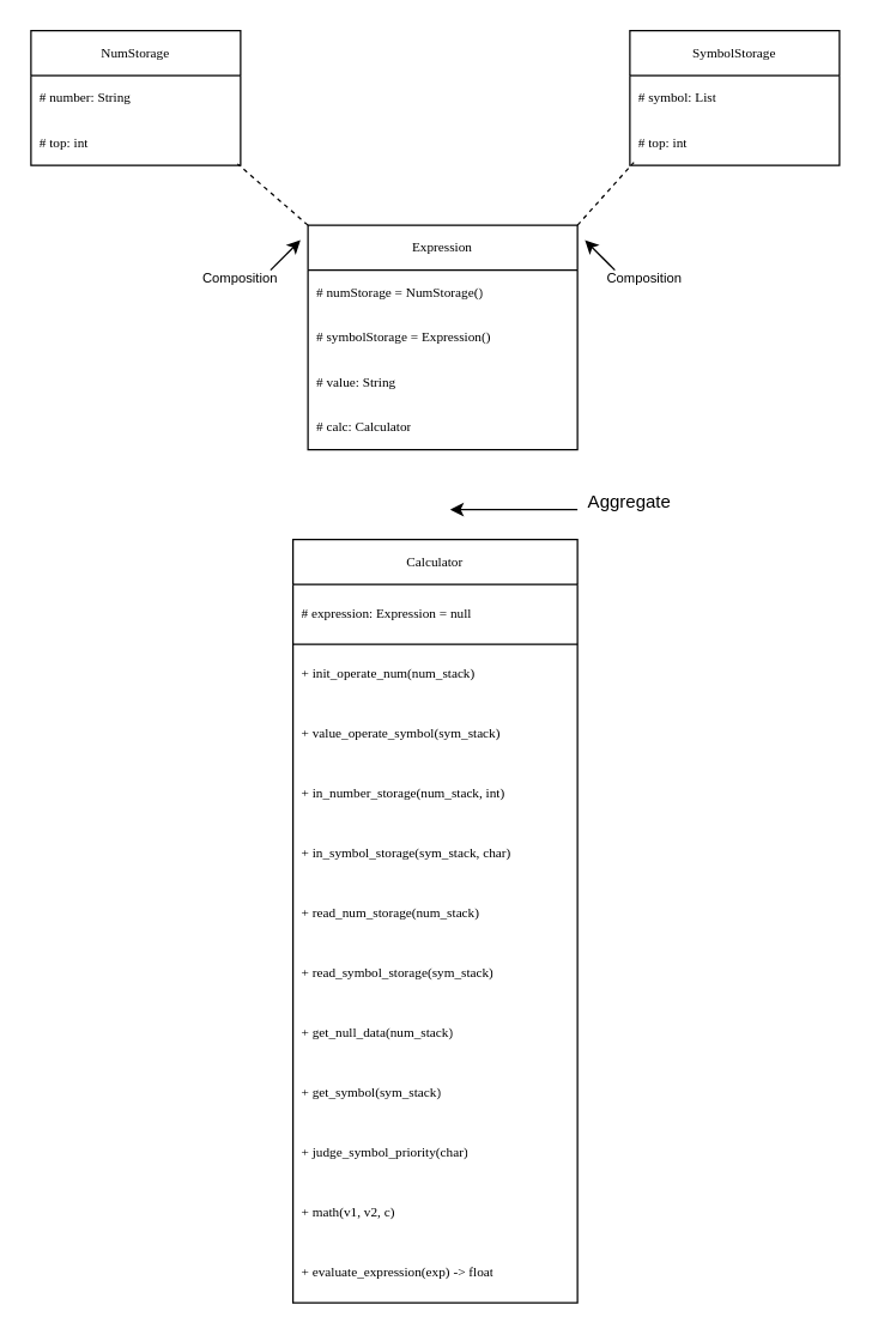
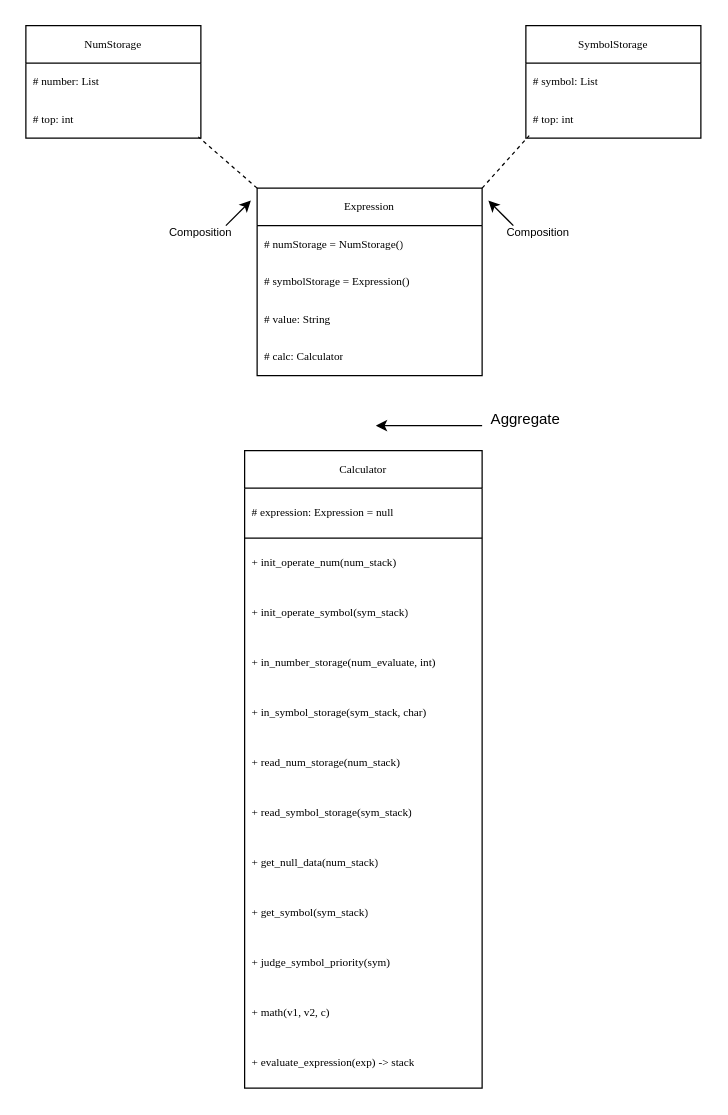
  <mxCell id="0" />
  <mxCell id="1" parent="0" />
  <mxCell id="2" value="NumStorage" style="swimlane;fontStyle=0;childLayout=stackLayout;horizontal=1;startSize=30;horizontalStack=0;resizeParent=1;resizeParentMax=0;resizeLast=0;collapsible=1;marginBottom=0;whiteSpace=wrap;html=1;fontSize=9;fontFamily=Verdana;" parent="1" vertex="1"><mxGeometry x="20" y="20" width="140" height="90" as="geometry" /></mxCell>
- <mxCell id="3" value="# number: String" style="text;strokeColor=none;fillColor=none;align=left;verticalAlign=middle;spacingLeft=4;spacingRight=4;overflow=hidden;points=[[0,0.5],[1,0.5]];portConstraint=eastwest;rotatable=0;whiteSpace=wrap;html=1;fontSize=9;fontFamily=Verdana;" parent="2" vertex="1"><mxGeometry y="30" width="140" height="30" as="geometry" /></mxCell>
+ <mxCell id="3" value="# number: List" style="text;strokeColor=none;fillColor=none;align=left;verticalAlign=middle;spacingLeft=4;spacingRight=4;overflow=hidden;points=[[0,0.5],[1,0.5]];portConstraint=eastwest;rotatable=0;whiteSpace=wrap;html=1;fontSize=9;fontFamily=Verdana;" parent="2" vertex="1"><mxGeometry y="30" width="140" height="30" as="geometry" /></mxCell>
  <mxCell id="4" value="# top: int" style="text;strokeColor=none;fillColor=none;align=left;verticalAlign=middle;spacingLeft=4;spacingRight=4;overflow=hidden;points=[[0,0.5],[1,0.5]];portConstraint=eastwest;rotatable=0;whiteSpace=wrap;html=1;perimeterSpacing=4;fontSize=9;fontFamily=Verdana;" parent="2" vertex="1"><mxGeometry y="60" width="140" height="30" as="geometry" /></mxCell>
  <mxCell id="5" value="SymbolStorage" style="swimlane;fontStyle=0;childLayout=stackLayout;horizontal=1;startSize=30;horizontalStack=0;resizeParent=1;resizeParentMax=0;resizeLast=0;collapsible=1;marginBottom=0;whiteSpace=wrap;html=1;fontSize=9;fontFamily=Verdana;" parent="1" vertex="1"><mxGeometry x="420" y="20" width="140" height="90" as="geometry" /></mxCell>
  <mxCell id="6" value="# symbol: List" style="text;strokeColor=none;fillColor=none;align=left;verticalAlign=middle;spacingLeft=4;spacingRight=4;overflow=hidden;points=[[0,0.5],[1,0.5]];portConstraint=eastwest;rotatable=0;whiteSpace=wrap;html=1;fontSize=9;fontFamily=Verdana;" parent="5" vertex="1"><mxGeometry y="30" width="140" height="30" as="geometry" /></mxCell>
  <mxCell id="7" value="# top: int" style="text;strokeColor=none;fillColor=none;align=left;verticalAlign=middle;spacingLeft=4;spacingRight=4;overflow=hidden;points=[[0,0.5],[1,0.5]];portConstraint=eastwest;rotatable=0;whiteSpace=wrap;html=1;fontSize=9;fontFamily=Verdana;" parent="5" vertex="1"><mxGeometry y="60" width="140" height="30" as="geometry" /></mxCell>
  <mxCell id="8" value="Calculator" style="swimlane;fontStyle=0;childLayout=stackLayout;horizontal=1;startSize=30;horizontalStack=0;resizeParent=1;resizeParentMax=0;resizeLast=0;collapsible=1;marginBottom=0;whiteSpace=wrap;html=1;fontSize=9;fontFamily=Verdana;" parent="1" vertex="1"><mxGeometry x="195" y="360" width="190" height="510" as="geometry" /></mxCell>
  <mxCell id="9" value="# expression: Expression = null" style="text;strokeColor=none;fillColor=none;align=left;verticalAlign=middle;spacingLeft=4;spacingRight=4;overflow=hidden;points=[[0,0.5],[1,0.5]];portConstraint=eastwest;rotatable=0;whiteSpace=wrap;html=1;fontSize=9;fontFamily=Verdana;flipH=1;direction=east;" vertex="1" parent="8"><mxGeometry y="30" width="190" height="40" as="geometry" /></mxCell>
  <mxCell id="10" value="" style="endArrow=none;html=1;rounded=0;" edge="1" parent="8"><mxGeometry width="50" height="50" relative="1" as="geometry"><mxPoint y="70" as="sourcePoint" /><mxPoint x="190" y="70" as="targetPoint" /></mxGeometry></mxCell>
  <mxCell id="11" value="+ init_operate_num(num_stack)" style="text;strokeColor=none;fillColor=none;align=left;verticalAlign=middle;spacingLeft=4;spacingRight=4;overflow=hidden;points=[[0,0.5],[1,0.5]];portConstraint=eastwest;rotatable=0;whiteSpace=wrap;html=1;fontSize=9;fontFamily=Verdana;flipH=1;direction=east;" parent="8" vertex="1"><mxGeometry y="70" width="190" height="40" as="geometry" /></mxCell>
- <mxCell id="12" value="+ value_operate_symbol(sym_stack)" style="text;strokeColor=none;fillColor=none;align=left;verticalAlign=middle;spacingLeft=4;spacingRight=4;overflow=hidden;points=[[0,0.5],[1,0.5]];portConstraint=eastwest;rotatable=0;whiteSpace=wrap;html=1;fontSize=9;fontFamily=Verdana;flipH=1;direction=east;" parent="8" vertex="1"><mxGeometry y="110" width="190" height="40" as="geometry" /></mxCell>
- <mxCell id="13" value="+ in_number_storage(num_stack, int)" style="text;strokeColor=none;fillColor=none;align=left;verticalAlign=middle;spacingLeft=4;spacingRight=4;overflow=hidden;points=[[0,0.5],[1,0.5]];portConstraint=eastwest;rotatable=0;whiteSpace=wrap;html=1;fontSize=9;fontFamily=Verdana;flipH=1;direction=east;" parent="8" vertex="1"><mxGeometry y="150" width="190" height="40" as="geometry" /></mxCell>
+ <mxCell id="12" value="+ init_operate_symbol(sym_stack)" style="text;strokeColor=none;fillColor=none;align=left;verticalAlign=middle;spacingLeft=4;spacingRight=4;overflow=hidden;points=[[0,0.5],[1,0.5]];portConstraint=eastwest;rotatable=0;whiteSpace=wrap;html=1;fontSize=9;fontFamily=Verdana;flipH=1;direction=east;" parent="8" vertex="1"><mxGeometry y="110" width="190" height="40" as="geometry" /></mxCell>
+ <mxCell id="13" value="+ in_number_storage(num_evaluate, int)" style="text;strokeColor=none;fillColor=none;align=left;verticalAlign=middle;spacingLeft=4;spacingRight=4;overflow=hidden;points=[[0,0.5],[1,0.5]];portConstraint=eastwest;rotatable=0;whiteSpace=wrap;html=1;fontSize=9;fontFamily=Verdana;flipH=1;direction=east;" parent="8" vertex="1"><mxGeometry y="150" width="190" height="40" as="geometry" /></mxCell>
  <mxCell id="14" value="+ in_symbol_storage(sym_stack, char)" style="text;strokeColor=none;fillColor=none;align=left;verticalAlign=middle;spacingLeft=4;spacingRight=4;overflow=hidden;points=[[0,0.5],[1,0.5]];portConstraint=eastwest;rotatable=0;whiteSpace=wrap;html=1;fontSize=9;fontFamily=Verdana;flipH=1;direction=east;" parent="8" vertex="1"><mxGeometry y="190" width="190" height="40" as="geometry" /></mxCell>
  <mxCell id="15" value="+ read_num_storage(num_stack)" style="text;strokeColor=none;fillColor=none;align=left;verticalAlign=middle;spacingLeft=4;spacingRight=4;overflow=hidden;points=[[0,0.5],[1,0.5]];portConstraint=eastwest;rotatable=0;whiteSpace=wrap;html=1;fontSize=9;fontFamily=Verdana;flipH=1;direction=east;" parent="8" vertex="1"><mxGeometry y="230" width="190" height="40" as="geometry" /></mxCell>
  <mxCell id="16" value="+ read_symbol_storage(sym_stack)" style="text;strokeColor=none;fillColor=none;align=left;verticalAlign=middle;spacingLeft=4;spacingRight=4;overflow=hidden;points=[[0,0.5],[1,0.5]];portConstraint=eastwest;rotatable=0;whiteSpace=wrap;html=1;fontSize=9;fontFamily=Verdana;flipH=1;direction=east;" parent="8" vertex="1"><mxGeometry y="270" width="190" height="40" as="geometry" /></mxCell>
  <mxCell id="17" value="+ get_null_data(num_stack)" style="text;strokeColor=none;fillColor=none;align=left;verticalAlign=middle;spacingLeft=4;spacingRight=4;overflow=hidden;points=[[0,0.5],[1,0.5]];portConstraint=eastwest;rotatable=0;whiteSpace=wrap;html=1;fontSize=9;fontFamily=Verdana;flipH=1;direction=east;" parent="8" vertex="1"><mxGeometry y="310" width="190" height="40" as="geometry" /></mxCell>
  <mxCell id="18" value="+ get_symbol(sym_stack)" style="text;strokeColor=none;fillColor=none;align=left;verticalAlign=middle;spacingLeft=4;spacingRight=4;overflow=hidden;points=[[0,0.5],[1,0.5]];portConstraint=eastwest;rotatable=0;whiteSpace=wrap;html=1;fontSize=9;fontFamily=Verdana;flipH=1;direction=east;" parent="8" vertex="1"><mxGeometry y="350" width="190" height="40" as="geometry" /></mxCell>
- <mxCell id="19" value="+ judge_symbol_priority(char)" style="text;strokeColor=none;fillColor=none;align=left;verticalAlign=middle;spacingLeft=4;spacingRight=4;overflow=hidden;points=[[0,0.5],[1,0.5]];portConstraint=eastwest;rotatable=0;whiteSpace=wrap;html=1;fontSize=9;fontFamily=Verdana;flipH=1;direction=east;" parent="8" vertex="1"><mxGeometry y="390" width="190" height="40" as="geometry" /></mxCell>
+ <mxCell id="19" value="+ judge_symbol_priority(sym)" style="text;strokeColor=none;fillColor=none;align=left;verticalAlign=middle;spacingLeft=4;spacingRight=4;overflow=hidden;points=[[0,0.5],[1,0.5]];portConstraint=eastwest;rotatable=0;whiteSpace=wrap;html=1;fontSize=9;fontFamily=Verdana;flipH=1;direction=east;" parent="8" vertex="1"><mxGeometry y="390" width="190" height="40" as="geometry" /></mxCell>
  <mxCell id="20" value="+ math(v1, v2, c)" style="text;strokeColor=none;fillColor=none;align=left;verticalAlign=middle;spacingLeft=4;spacingRight=4;overflow=hidden;points=[[0,0.5],[1,0.5]];portConstraint=eastwest;rotatable=0;whiteSpace=wrap;html=1;fontSize=9;fontFamily=Verdana;flipH=1;direction=east;" parent="8" vertex="1"><mxGeometry y="430" width="190" height="40" as="geometry" /></mxCell>
- <mxCell id="21" value="+ evaluate_expression(exp) -&amp;gt; float" style="text;strokeColor=none;fillColor=none;align=left;verticalAlign=middle;spacingLeft=4;spacingRight=4;overflow=hidden;points=[[0,0.5],[1,0.5]];portConstraint=eastwest;rotatable=0;whiteSpace=wrap;html=1;fontSize=9;fontFamily=Verdana;flipH=1;direction=east;" parent="8" vertex="1"><mxGeometry y="470" width="190" height="40" as="geometry" /></mxCell>
+ <mxCell id="21" value="+ evaluate_expression(exp) -&amp;gt; stack" style="text;strokeColor=none;fillColor=none;align=left;verticalAlign=middle;spacingLeft=4;spacingRight=4;overflow=hidden;points=[[0,0.5],[1,0.5]];portConstraint=eastwest;rotatable=0;whiteSpace=wrap;html=1;fontSize=9;fontFamily=Verdana;flipH=1;direction=east;" parent="8" vertex="1"><mxGeometry y="470" width="190" height="40" as="geometry" /></mxCell>
  <mxCell id="22" value="Expression" style="swimlane;fontStyle=0;childLayout=stackLayout;horizontal=1;startSize=30;horizontalStack=0;resizeParent=1;resizeParentMax=0;resizeLast=0;collapsible=1;marginBottom=0;whiteSpace=wrap;html=1;fontFamily=Verdana;fontSize=9;" parent="1" vertex="1"><mxGeometry x="205" y="150" width="180" height="150" as="geometry" /></mxCell>
  <mxCell id="23" value="# numStorage = NumStorage()" style="text;strokeColor=none;fillColor=none;align=left;verticalAlign=middle;spacingLeft=4;spacingRight=4;overflow=hidden;points=[[0,0.5],[1,0.5]];portConstraint=eastwest;rotatable=0;whiteSpace=wrap;html=1;fontFamily=Verdana;fontSize=9;" parent="22" vertex="1"><mxGeometry y="30" width="180" height="30" as="geometry" /></mxCell>
  <mxCell id="24" value="# symbolStorage = Expression()" style="text;strokeColor=none;fillColor=none;align=left;verticalAlign=middle;spacingLeft=4;spacingRight=4;overflow=hidden;points=[[0,0.5],[1,0.5]];portConstraint=eastwest;rotatable=0;whiteSpace=wrap;html=1;fontFamily=Verdana;fontSize=9;" parent="22" vertex="1"><mxGeometry y="60" width="180" height="30" as="geometry" /></mxCell>
  <mxCell id="25" value="# value: String" style="text;strokeColor=none;fillColor=none;align=left;verticalAlign=middle;spacingLeft=4;spacingRight=4;overflow=hidden;points=[[0,0.5],[1,0.5]];portConstraint=eastwest;rotatable=0;whiteSpace=wrap;html=1;fontFamily=Verdana;fontSize=9;" vertex="1" parent="22"><mxGeometry y="90" width="180" height="30" as="geometry" /></mxCell>
  <mxCell id="26" value="# calc: Calculator" style="text;strokeColor=none;fillColor=none;align=left;verticalAlign=middle;spacingLeft=4;spacingRight=4;overflow=hidden;points=[[0,0.5],[1,0.5]];portConstraint=eastwest;rotatable=0;whiteSpace=wrap;html=1;fontFamily=Verdana;fontSize=9;" vertex="1" parent="22"><mxGeometry y="120" width="180" height="30" as="geometry" /></mxCell>
  <mxCell id="27" value="&lt;font style=&quot;font-size: 9px;&quot;&gt;Composition&lt;/font&gt;" style="text;html=1;strokeColor=none;fillColor=none;align=center;verticalAlign=middle;whiteSpace=wrap;rounded=0;" parent="1" vertex="1"><mxGeometry x="400" y="170" width="60" height="30" as="geometry" /></mxCell>
  <mxCell id="28" value="" style="endArrow=classic;html=1;rounded=0;" parent="1" edge="1"><mxGeometry width="50" height="50" relative="1" as="geometry"><mxPoint x="410" y="180" as="sourcePoint" /><mxPoint x="390" y="160" as="targetPoint" /></mxGeometry></mxCell>
  <mxCell id="29" value="&lt;font style=&quot;font-size: 9px;&quot;&gt;Composition&lt;/font&gt;" style="text;html=1;strokeColor=none;fillColor=none;align=center;verticalAlign=middle;whiteSpace=wrap;rounded=0;" parent="1" vertex="1"><mxGeometry x="130" y="170" width="60" height="30" as="geometry" /></mxCell>
  <mxCell id="30" value="" style="endArrow=classic;html=1;rounded=0;" parent="1" edge="1"><mxGeometry width="50" height="50" relative="1" as="geometry"><mxPoint x="180" y="180" as="sourcePoint" /><mxPoint x="200" y="160" as="targetPoint" /></mxGeometry></mxCell>
  <mxCell id="31" value="" style="endArrow=none;dashed=1;html=1;rounded=0;entryX=0.959;entryY=0.868;entryDx=0;entryDy=0;entryPerimeter=0;exitX=0;exitY=0;exitDx=0;exitDy=0;" parent="1" source="22" target="4" edge="1"><mxGeometry width="50" height="50" relative="1" as="geometry"><mxPoint x="220" y="110" as="sourcePoint" /><mxPoint x="270" y="60" as="targetPoint" /></mxGeometry></mxCell>
  <mxCell id="32" value="" style="endArrow=none;dashed=1;html=1;rounded=0;exitX=1;exitY=0;exitDx=0;exitDy=0;entryX=0.019;entryY=0.932;entryDx=0;entryDy=0;entryPerimeter=0;" parent="1" source="22" target="7" edge="1"><mxGeometry width="50" height="50" relative="1" as="geometry"><mxPoint x="330" y="160" as="sourcePoint" /><mxPoint x="380" y="110" as="targetPoint" /></mxGeometry></mxCell>
  <mxCell id="33" value="" style="endArrow=classic;html=1;rounded=0;" parent="1" edge="1"><mxGeometry width="50" height="50" relative="1" as="geometry"><mxPoint x="385" y="340" as="sourcePoint" /><mxPoint x="300" y="340" as="targetPoint" /></mxGeometry></mxCell>
  <mxCell id="34" value="Aggregate" style="rounded=0;whiteSpace=wrap;html=1;strokeColor=none;fillColor=none;" parent="1" vertex="1"><mxGeometry x="385" y="320" width="70" height="30" as="geometry" /></mxCell>
